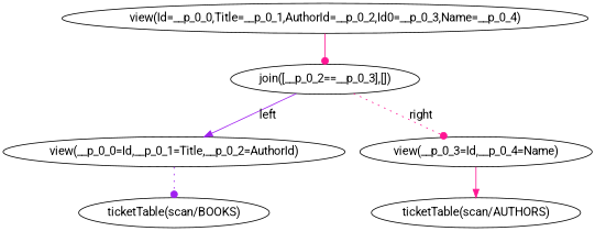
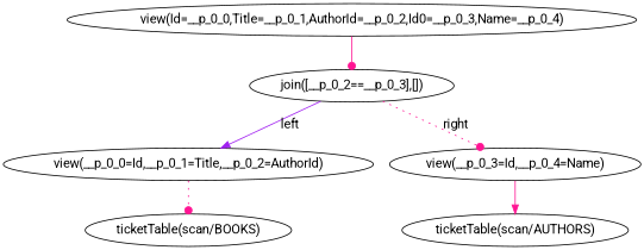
  digraph {
    fontname=Roboto
    node [fontname=Roboto]
    edge [arrowhead=dot color=deeppink fontname=Roboto style=solid]
    n1 [label="ticketTable(scan/BOOKS)"]
    n2 [label="ticketTable(scan/AUTHORS)"]
    n3 [label="view(__p_0_0=Id,__p_0_1=Title,__p_0_2=AuthorId)"]
    n4 [label="view(__p_0_3=Id,__p_0_4=Name)"]
    n5 [label="join([__p_0_2==__p_0_3],[])"]
    n6 [label="view(Id=__p_0_0,Title=__p_0_1,AuthorId=__p_0_2,Id0=__p_0_3,Name=__p_0_4)"]
-   n3 -> n1 [color=purple style=dotted]
+   n3 -> n1 [style=dotted]
    n4 -> n2 [arrowhead=normal]
    n5 -> n3 [arrowhead=normal color=purple label=left]
    n5 -> n4 [label=right style=dotted]
    n6 -> n5
  }
